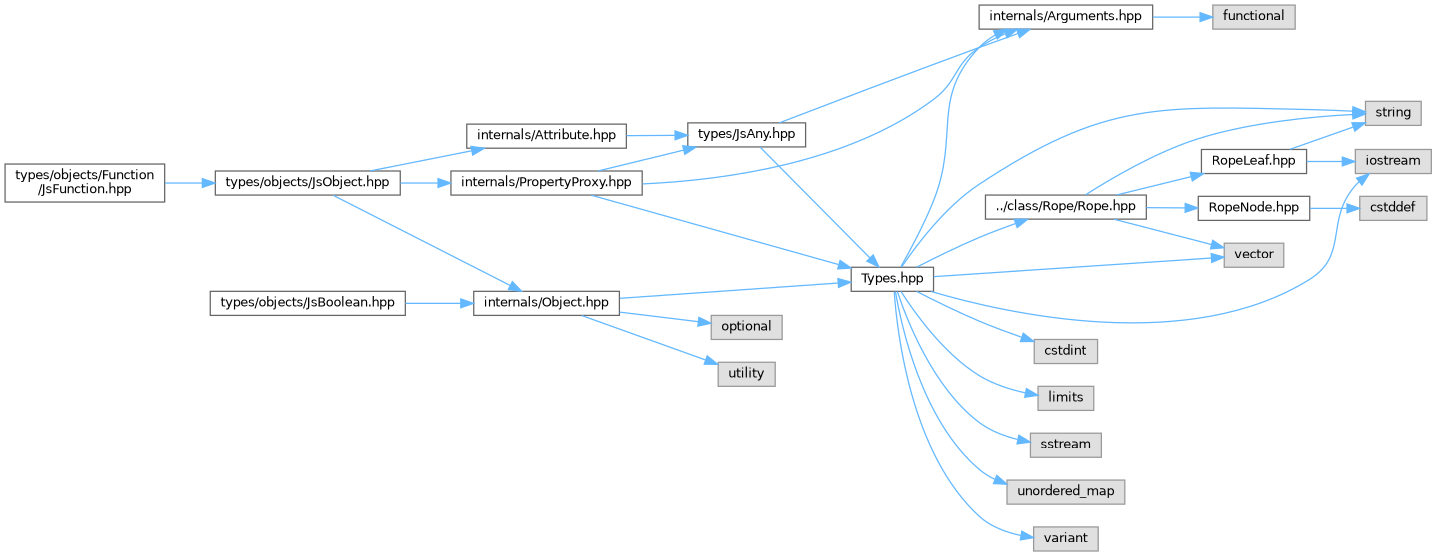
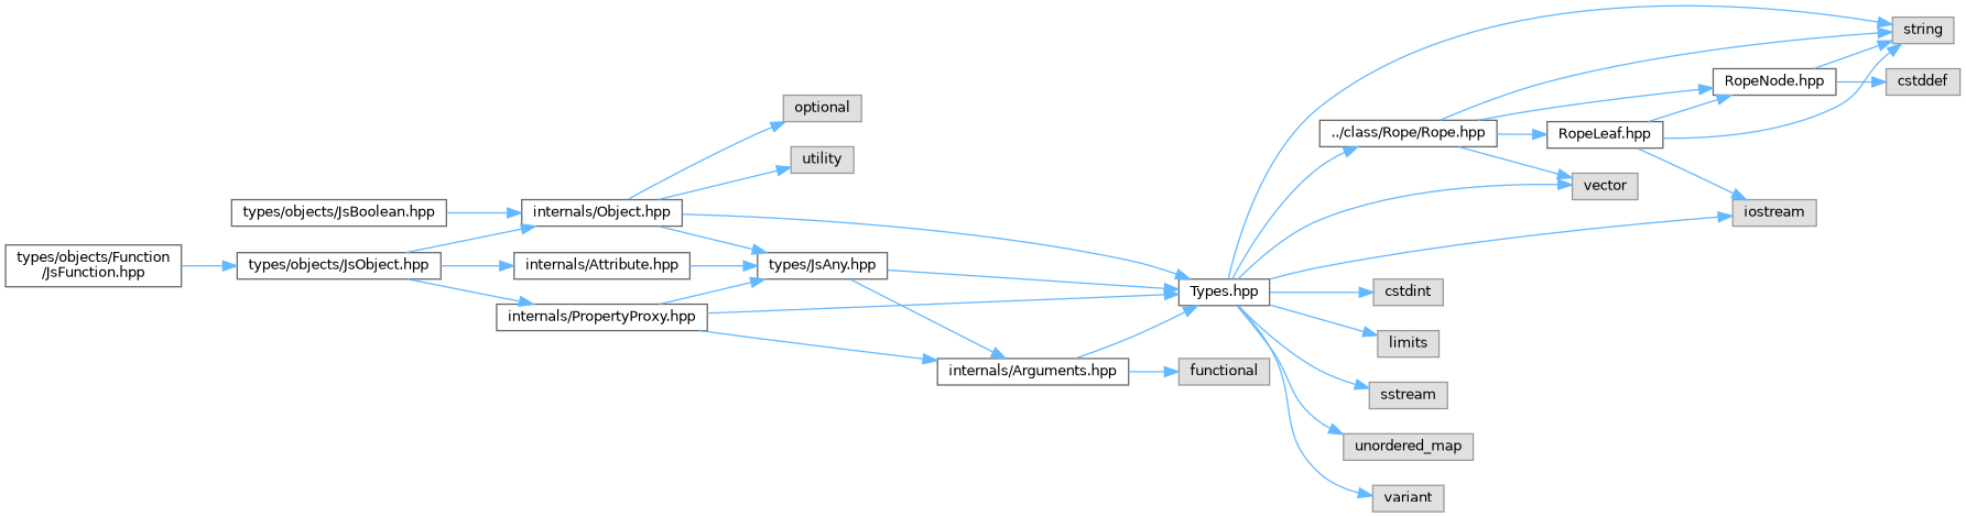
  digraph {
    rankdir=LR
    node [color=grey40 fillcolor=white fontname=Helvetica fontsize=10 shape=box style=filled]
    edge [color=steelblue1 fontname=Helvetica fontsize=10 labelfontname=Helvetica labelfontsize=10 style=solid]
    n1 [height=0.2 label="types/objects/Function\l/JsFunction.hpp" width=0.4]
    n2 [height=0.2 label="types/objects/JsObject.hpp" width=0.4]
    n3 [height=0.2 label="types/objects/JsBoolean.hpp" width=0.4]
    n4 [height=0.2 label="internals/Object.hpp" width=0.4]
    n5 [height=0.2 label="internals/Attribute.hpp" width=0.4]
    n6 [height=0.2 label="internals/PropertyProxy.hpp" width=0.4]
    n7 [height=0.2 label="types/JsAny.hpp" width=0.4]
    n8 [height=0.2 label="Types.hpp" width=0.4]
    n9 [color=grey60 fillcolor="#E0E0E0" height=0.2 label=optional width=0.4]
    n10 [color=grey60 fillcolor="#E0E0E0" height=0.2 label=utility width=0.4]
    n11 [height=0.2 label="internals/Arguments.hpp" width=0.4]
    n12 [height=0.2 label="../class/Rope/Rope.hpp" width=0.4]
    n13 [color=grey60 fillcolor="#E0E0E0" height=0.2 label=string width=0.4]
    n14 [color=grey60 fillcolor="#E0E0E0" height=0.2 label=iostream width=0.4]
    n15 [color=grey60 fillcolor="#E0E0E0" height=0.2 label=vector width=0.4]
    n16 [color=grey60 fillcolor="#E0E0E0" height=0.2 label=cstdint width=0.4]
    n17 [color=grey60 fillcolor="#E0E0E0" height=0.2 label=limits width=0.4]
    n18 [color=grey60 fillcolor="#E0E0E0" height=0.2 label=sstream width=0.4]
    n19 [color=grey60 fillcolor="#E0E0E0" height=0.2 label=unordered_map width=0.4]
    n20 [color=grey60 fillcolor="#E0E0E0" height=0.2 label=variant width=0.4]
    n21 [color=grey60 fillcolor="#E0E0E0" height=0.2 label=functional width=0.4]
    n22 [height=0.2 label="RopeLeaf.hpp" width=0.4]
    n23 [height=0.2 label="RopeNode.hpp" width=0.4]
    n24 [color=grey60 fillcolor="#E0E0E0" height=0.2 label=cstddef width=0.4]
    n1 -> n2
    n2 -> n4
    n2 -> n5
    n2 -> n6
    n3 -> n4
+   n4 -> n7
    n4 -> n8
    n4 -> n9
    n4 -> n10
    n5 -> n7
    n6 -> n7
    n6 -> n8
    n6 -> n11
    n7 -> n8
    n7 -> n11
    n8 -> n12
    n8 -> n13
    n8 -> n14
    n8 -> n15
    n8 -> n16
    n8 -> n17
    n8 -> n18
    n8 -> n19
    n8 -> n20
-   n8 -> n11
+   n11 -> n8
    n11 -> n21
    n12 -> n13
    n12 -> n15
    n12 -> n22
    n12 -> n23
    n22 -> n13
    n22 -> n14
+   n22 -> n23
+   n23 -> n13
    n23 -> n24
  }
